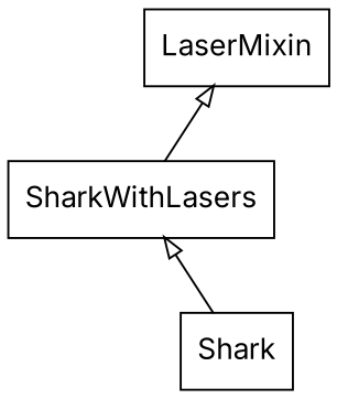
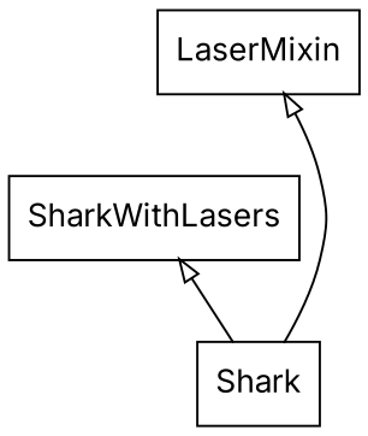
  digraph {
    fontname=Inter
    rankdir=BT
    node [fontname=Inter shape=record]
    edge [arrowhead=empty arrowtail=none fontname=Inter]
    n1 [label=Shark]
    n2 [label=SharkWithLasers]
    n3 [label=LaserMixin]
    n1 -> n2
-   n2 -> n3
+   n1 -> n3
  }
